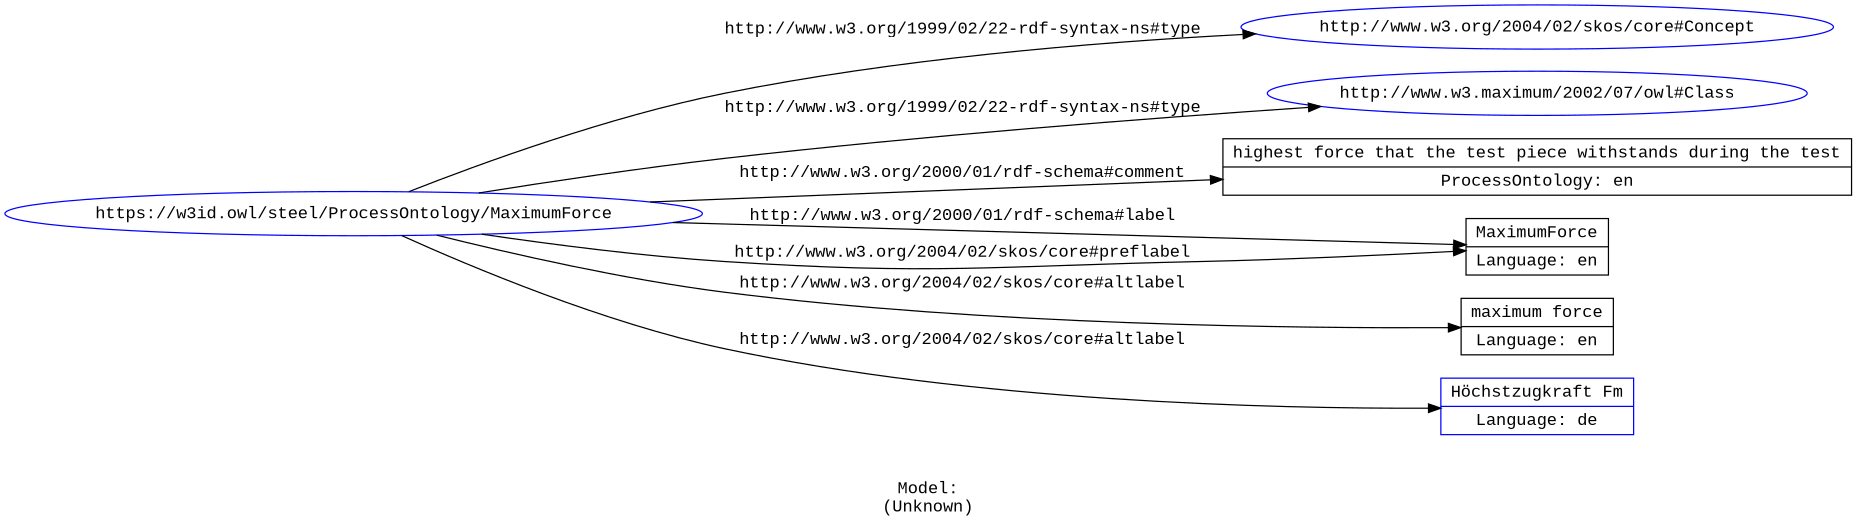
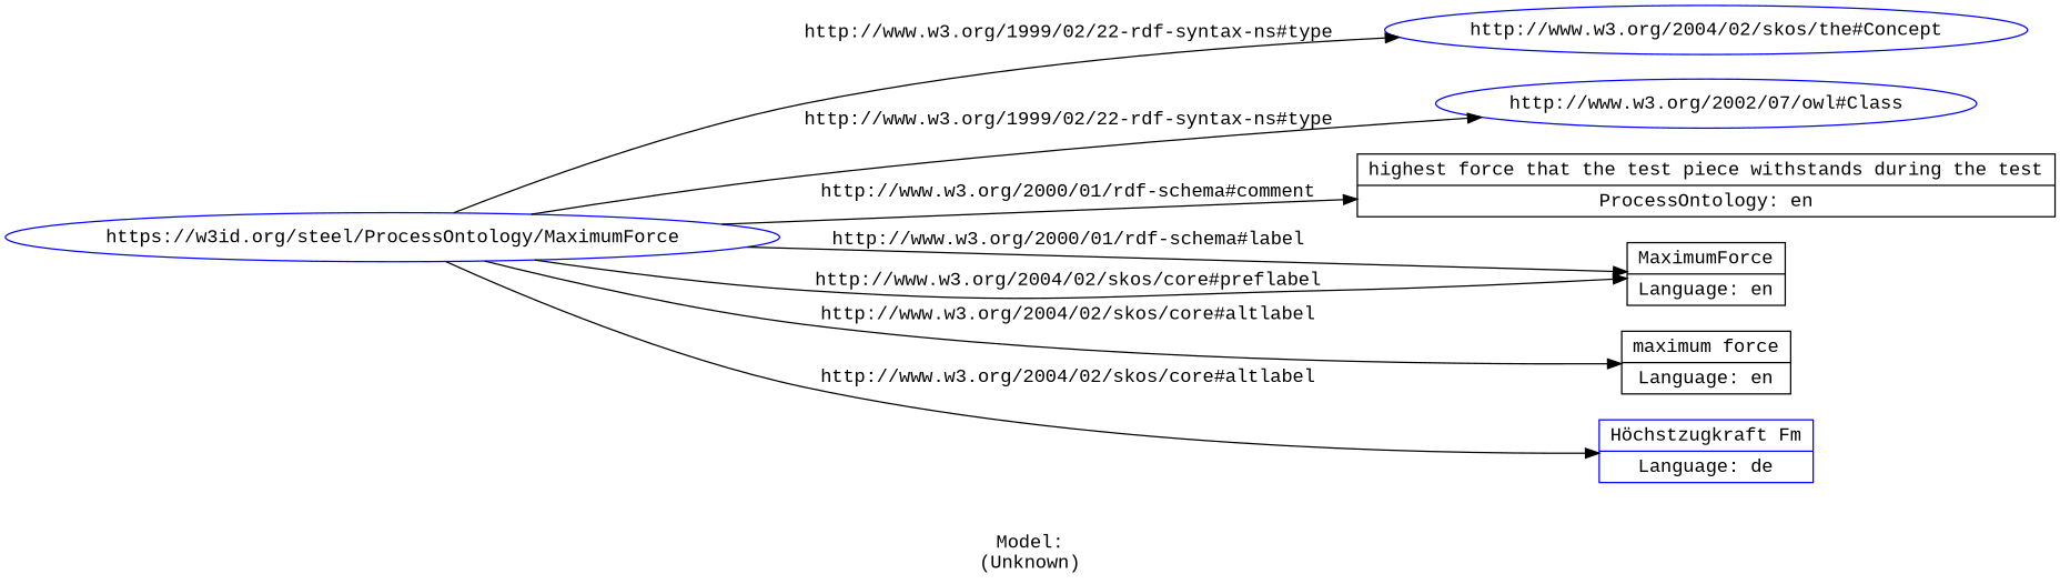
  digraph {
    fontname="Liberation Mono"
    label="\n\nModel:\n(Unknown)"
    rankdir=LR
    node [color=blue fontname="Liberation Mono" shape=record]
    edge [fontname="Liberation Mono"]
-   n1 [label="https://w3id.owl/steel/ProcessOntology/MaximumForce" shape=ellipse]
-   n2 [label="http://www.w3.org/2004/02/skos/core#Concept" shape=ellipse]
-   n3 [label="http://www.w3.maximum/2002/07/owl#Class" shape=ellipse]
+   n1 [label="https://w3id.org/steel/ProcessOntology/MaximumForce" shape=ellipse]
+   n2 [label="http://www.w3.org/2004/02/skos/the#Concept" shape=ellipse]
+   n3 [label="http://www.w3.org/2002/07/owl#Class" shape=ellipse]
    n4 [label="highest force that the test piece withstands during the test|ProcessOntology: en" color=""]
    n5 [label="MaximumForce|Language: en" color=""]
    n6 [label="maximum force|Language: en" color=""]
    n7 [label="Höchstzugkraft Fm|Language: de"]
    n1 -> n2 [label="http://www.w3.org/1999/02/22-rdf-syntax-ns#type"]
    n1 -> n3 [label="http://www.w3.org/1999/02/22-rdf-syntax-ns#type"]
    n1 -> n4 [label="http://www.w3.org/2000/01/rdf-schema#comment"]
    n1 -> n5 [label="http://www.w3.org/2000/01/rdf-schema#label"]
    n1 -> n5 [label="http://www.w3.org/2004/02/skos/core#preflabel"]
    n1 -> n6 [label="http://www.w3.org/2004/02/skos/core#altlabel"]
    n1 -> n7 [label="http://www.w3.org/2004/02/skos/core#altlabel"]
  }
